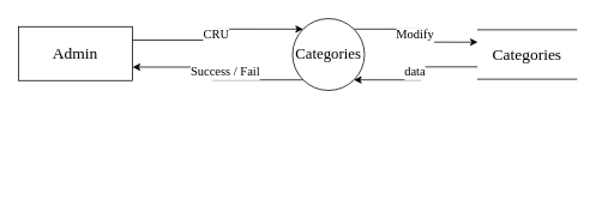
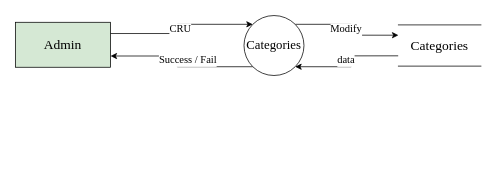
  <mxCell id="0" />
  <mxCell id="1" parent="0" />
  <mxCell id="2" value="" style="edgeStyle=orthogonalEdgeStyle;rounded=0;orthogonalLoop=1;jettySize=auto;html=1;fontFamily=Times New Roman;fontSize=16;entryX=0.25;entryY=1;entryDx=0;entryDy=0;exitX=1;exitY=0;exitDx=0;exitDy=0;" parent="1" edge="1"><mxGeometry relative="1" as="geometry"><mxPoint x="577" y="60" as="targetPoint" /></mxGeometry></mxCell>
  <mxCell id="3" style="edgeStyle=orthogonalEdgeStyle;rounded=0;orthogonalLoop=1;jettySize=auto;html=1;exitX=0.75;exitY=1;exitDx=0;exitDy=0;entryX=1;entryY=1;entryDx=0;entryDy=0;fontFamily=Times New Roman;fontSize=16;" parent="1" edge="1"><mxGeometry relative="1" as="geometry"><Array as="points"><mxPoint x="637" y="207" /></Array><mxPoint x="637" y="60" as="sourcePoint" /></mxGeometry></mxCell>
- <mxCell id="4" value="&lt;font style=&quot;font-size: 18px&quot;&gt;Admin&lt;/font&gt;" style="rounded=0;whiteSpace=wrap;html=1;fontFamily=Times New Roman;" parent="1" vertex="1"><mxGeometry x="20" y="29" width="127" height="60" as="geometry" /></mxCell>
+ <mxCell id="4" value="&lt;font style=&quot;font-size: 18px&quot;&gt;Admin&lt;/font&gt;" style="rounded=0;whiteSpace=wrap;html=1;fontFamily=Times New Roman;fillColor=#d5e8d4;" parent="1" vertex="1"><mxGeometry x="20" y="29" width="127" height="60" as="geometry" /></mxCell>
  <mxCell id="5" style="edgeStyle=orthogonalEdgeStyle;rounded=0;orthogonalLoop=1;jettySize=auto;elbow=vertical;html=1;exitX=1;exitY=0;exitDx=0;exitDy=0;entryX=0;entryY=0.25;entryDx=0;entryDy=0;fontSize=17;fontFamily=Times New Roman;" parent="1" source="9" target="12" edge="1"><mxGeometry relative="1" as="geometry" /></mxCell>
  <mxCell id="6" value="Modify" style="edgeLabel;html=1;align=center;verticalAlign=middle;resizable=0;points=[];fontSize=14;fontFamily=Times New Roman;" parent="5" connectable="0" vertex="1"><mxGeometry x="-0.2" y="-1" relative="1" as="geometry"><mxPoint x="6" y="6" as="offset" /></mxGeometry></mxCell>
  <mxCell id="7" style="rounded=0;orthogonalLoop=1;jettySize=auto;html=1;exitX=0;exitY=1;exitDx=0;exitDy=0;entryX=1;entryY=0.75;entryDx=0;entryDy=0;fontSize=17;startArrow=none;startFill=0;endArrow=classic;endFill=1;edgeStyle=orthogonalEdgeStyle;fontFamily=Times New Roman;" parent="1" source="9" target="4" edge="1"><mxGeometry relative="1" as="geometry"><mxPoint x="190" y="-31" as="targetPoint" /></mxGeometry></mxCell>
  <mxCell id="8" value="Success / Fail" style="edgeLabel;html=1;align=center;verticalAlign=middle;resizable=0;points=[];fontSize=14;fontFamily=Times New Roman;" parent="7" connectable="0" vertex="1"><mxGeometry x="-0.523" y="-1" relative="1" as="geometry"><mxPoint x="-38" y="-8" as="offset" /></mxGeometry></mxCell>
  <mxCell id="9" value="&lt;p&gt;&lt;span style=&quot;line-height: 1.1&quot;&gt;&lt;font style=&quot;font-size: 17px&quot;&gt;Categories&lt;/font&gt;&lt;/span&gt;&lt;/p&gt;" style="ellipse;whiteSpace=wrap;html=1;aspect=fixed;shadow=0;sketch=0;rotation=0;fontFamily=Times New Roman;" parent="1" vertex="1"><mxGeometry x="325" y="20" width="80" height="80" as="geometry" /></mxCell>
  <mxCell id="10" style="edgeStyle=orthogonalEdgeStyle;rounded=0;orthogonalLoop=1;jettySize=auto;html=1;exitX=0;exitY=0.75;exitDx=0;exitDy=0;entryX=1;entryY=1;entryDx=0;entryDy=0;fontSize=17;elbow=vertical;fontFamily=Times New Roman;" parent="1" source="12" target="9" edge="1"><mxGeometry relative="1" as="geometry" /></mxCell>
  <mxCell id="11" value="data" style="edgeLabel;html=1;align=center;verticalAlign=middle;resizable=0;points=[];fontSize=14;fontFamily=Times New Roman;" parent="10" connectable="0" vertex="1"><mxGeometry x="0.16" y="-2" relative="1" as="geometry"><mxPoint x="3" y="-7" as="offset" /></mxGeometry></mxCell>
  <mxCell id="12" value="&lt;font style=&quot;font-size: 18px&quot;&gt;Categories&lt;/font&gt;" style="shape=partialRectangle;whiteSpace=wrap;html=1;left=0;right=0;fillColor=default;rounded=0;shadow=0;glass=0;sketch=0;fontFamily=Times New Roman;fontSize=16;gradientColor=none;" parent="1" vertex="1"><mxGeometry x="531" y="32.5" width="110" height="55" as="geometry" /></mxCell>
  <mxCell id="13" style="rounded=0;orthogonalLoop=1;jettySize=auto;html=1;exitX=1;exitY=0.25;exitDx=0;exitDy=0;entryX=0;entryY=0;entryDx=0;entryDy=0;fontSize=17;startArrow=none;startFill=0;endArrow=classic;endFill=1;edgeStyle=orthogonalEdgeStyle;fontFamily=Times New Roman;" parent="1" source="4" target="9" edge="1"><mxGeometry relative="1" as="geometry"><mxPoint x="110" y="-61" as="sourcePoint" /></mxGeometry></mxCell>
  <mxCell id="14" value="CRU" style="edgeLabel;html=1;align=center;verticalAlign=middle;resizable=0;points=[];fontSize=14;fontFamily=Times New Roman;" parent="13" connectable="0" vertex="1"><mxGeometry x="0.559" y="1" relative="1" as="geometry"><mxPoint x="-52" y="8" as="offset" /></mxGeometry></mxCell>
